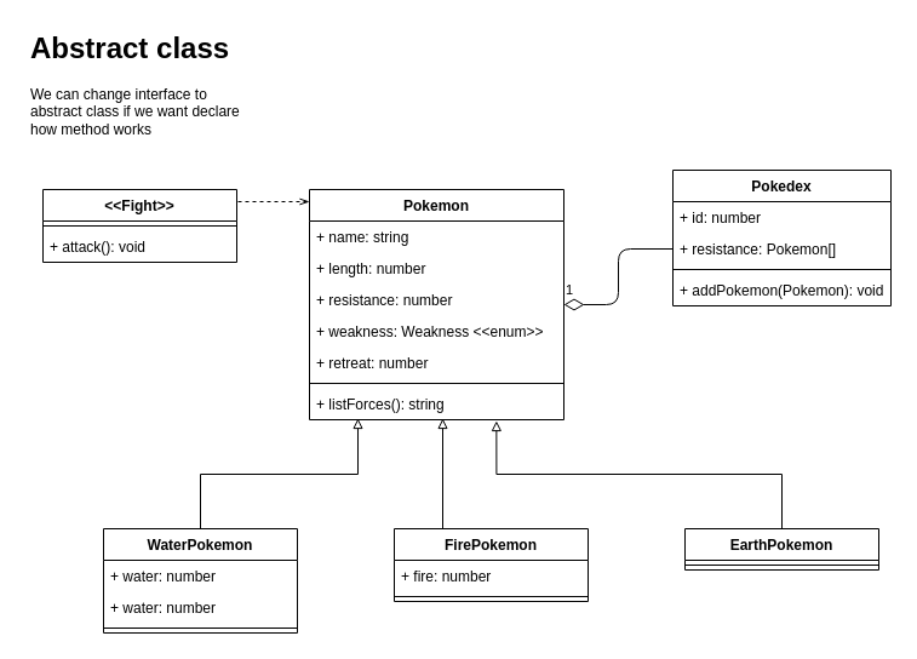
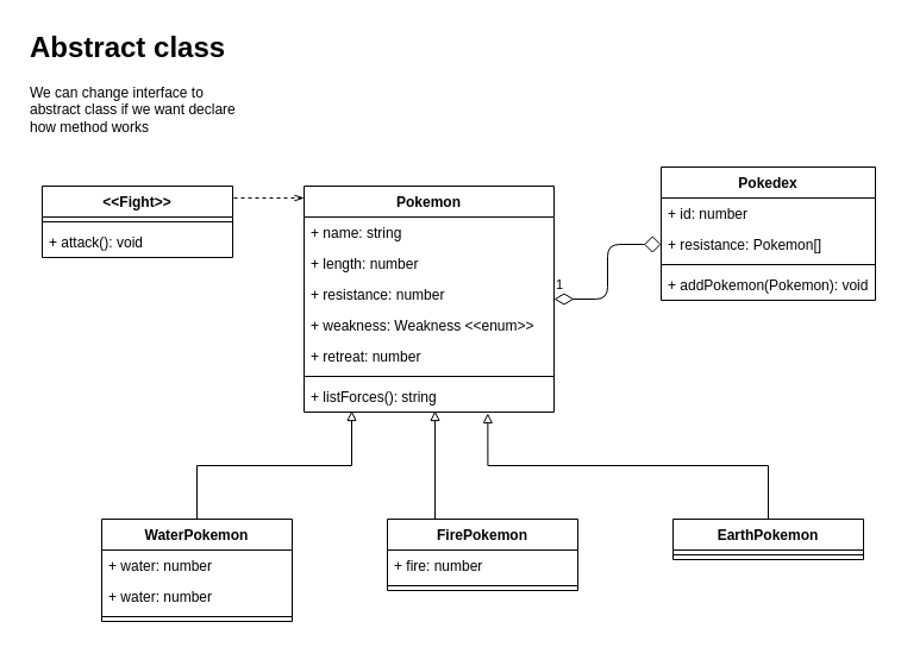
  <mxCell id="0" />
  <mxCell id="1" parent="0" />
  <mxCell id="2" value="Pokedex" style="swimlane;fontStyle=1;align=center;verticalAlign=top;childLayout=stackLayout;horizontal=1;startSize=26;horizontalStack=0;resizeParent=1;resizeParentMax=0;resizeLast=0;collapsible=1;marginBottom=0;" vertex="1" parent="1"><mxGeometry x="555" y="140" width="180" height="112" as="geometry" /></mxCell>
  <mxCell id="3" value="+ id: number" style="text;strokeColor=none;fillColor=none;align=left;verticalAlign=top;spacingLeft=4;spacingRight=4;overflow=hidden;rotatable=0;points=[[0,0.5],[1,0.5]];portConstraint=eastwest;" vertex="1" parent="2"><mxGeometry y="26" width="180" height="26" as="geometry" /></mxCell>
  <mxCell id="4" value="+ resistance: Pokemon[]" style="text;strokeColor=none;fillColor=none;align=left;verticalAlign=top;spacingLeft=4;spacingRight=4;overflow=hidden;rotatable=0;points=[[0,0.5],[1,0.5]];portConstraint=eastwest;" vertex="1" parent="2"><mxGeometry y="52" width="180" height="26" as="geometry" /></mxCell>
  <mxCell id="5" value="" style="line;strokeWidth=1;fillColor=none;align=left;verticalAlign=middle;spacingTop=-1;spacingLeft=3;spacingRight=3;rotatable=0;labelPosition=right;points=[];portConstraint=eastwest;" vertex="1" parent="2"><mxGeometry y="78" width="180" height="8" as="geometry" /></mxCell>
  <mxCell id="6" value="+ addPokemon(Pokemon): void" style="text;strokeColor=none;fillColor=none;align=left;verticalAlign=top;spacingLeft=4;spacingRight=4;overflow=hidden;rotatable=0;points=[[0,0.5],[1,0.5]];portConstraint=eastwest;" vertex="1" parent="2"><mxGeometry y="86" width="180" height="26" as="geometry" /></mxCell>
  <mxCell id="7" value="Pokemon" style="swimlane;fontStyle=1;align=center;verticalAlign=top;childLayout=stackLayout;horizontal=1;startSize=26;horizontalStack=0;resizeParent=1;resizeParentMax=0;resizeLast=0;collapsible=1;marginBottom=0;" vertex="1" parent="1"><mxGeometry x="255" y="156" width="210" height="190" as="geometry" /></mxCell>
  <mxCell id="8" value="+ name: string" style="text;strokeColor=none;fillColor=none;align=left;verticalAlign=top;spacingLeft=4;spacingRight=4;overflow=hidden;rotatable=0;points=[[0,0.5],[1,0.5]];portConstraint=eastwest;" vertex="1" parent="7"><mxGeometry y="26" width="210" height="26" as="geometry" /></mxCell>
  <mxCell id="9" value="+ length: number" style="text;strokeColor=none;fillColor=none;align=left;verticalAlign=top;spacingLeft=4;spacingRight=4;overflow=hidden;rotatable=0;points=[[0,0.5],[1,0.5]];portConstraint=eastwest;" vertex="1" parent="7"><mxGeometry y="52" width="210" height="26" as="geometry" /></mxCell>
  <mxCell id="10" value="+ resistance: number" style="text;strokeColor=none;fillColor=none;align=left;verticalAlign=top;spacingLeft=4;spacingRight=4;overflow=hidden;rotatable=0;points=[[0,0.5],[1,0.5]];portConstraint=eastwest;" vertex="1" parent="7"><mxGeometry y="78" width="210" height="26" as="geometry" /></mxCell>
  <mxCell id="11" value="+ weakness: Weakness &lt;&lt;enum&gt;&gt;" style="text;strokeColor=none;fillColor=none;align=left;verticalAlign=top;spacingLeft=4;spacingRight=4;overflow=hidden;rotatable=0;points=[[0,0.5],[1,0.5]];portConstraint=eastwest;" vertex="1" parent="7"><mxGeometry y="104" width="210" height="26" as="geometry" /></mxCell>
  <mxCell id="12" value="+ retreat: number" style="text;strokeColor=none;fillColor=none;align=left;verticalAlign=top;spacingLeft=4;spacingRight=4;overflow=hidden;rotatable=0;points=[[0,0.5],[1,0.5]];portConstraint=eastwest;" vertex="1" parent="7"><mxGeometry y="130" width="210" height="26" as="geometry" /></mxCell>
  <mxCell id="13" value="" style="line;strokeWidth=1;fillColor=none;align=left;verticalAlign=middle;spacingTop=-1;spacingLeft=3;spacingRight=3;rotatable=0;labelPosition=right;points=[];portConstraint=eastwest;" vertex="1" parent="7"><mxGeometry y="156" width="210" height="8" as="geometry" /></mxCell>
  <mxCell id="14" value="+ listForces(): string" style="text;strokeColor=none;fillColor=none;align=left;verticalAlign=top;spacingLeft=4;spacingRight=4;overflow=hidden;rotatable=0;points=[[0,0.5],[1,0.5]];portConstraint=eastwest;" vertex="1" parent="7"><mxGeometry y="164" width="210" height="26" as="geometry" /></mxCell>
- <mxCell id="15" value="1" style="endArrow=none;html=1;endSize=12;startArrow=diamondThin;startSize=14;startFill=0;edgeStyle=orthogonalEdgeStyle;align=left;verticalAlign=bottom;endFill=0;" edge="1" parent="1" source="7" target="4"><mxGeometry x="-1" y="3" relative="1" as="geometry"><mxPoint x="415" y="336" as="sourcePoint" /><mxPoint x="575" y="336" as="targetPoint" /></mxGeometry></mxCell>
+ <mxCell id="15" value="1" style="endArrow=diamond;html=1;endSize=12;startArrow=diamondThin;startSize=14;startFill=0;edgeStyle=orthogonalEdgeStyle;align=left;verticalAlign=bottom;endFill=0;" edge="1" parent="1" source="7" target="4"><mxGeometry x="-1" y="3" relative="1" as="geometry"><mxPoint x="415" y="336" as="sourcePoint" /><mxPoint x="575" y="336" as="targetPoint" /></mxGeometry></mxCell>
  <mxCell id="16" style="edgeStyle=orthogonalEdgeStyle;rounded=0;orthogonalLoop=1;jettySize=auto;html=1;exitX=0.5;exitY=0;exitDx=0;exitDy=0;endArrow=block;endFill=0;" edge="1" parent="1" source="17"><mxGeometry relative="1" as="geometry"><mxPoint x="295" y="345" as="targetPoint" /><Array as="points"><mxPoint x="165" y="391" /><mxPoint x="295" y="391" /><mxPoint x="295" y="345" /></Array></mxGeometry></mxCell>
  <mxCell id="17" value="WaterPokemon" style="swimlane;fontStyle=1;align=center;verticalAlign=top;childLayout=stackLayout;horizontal=1;startSize=26;horizontalStack=0;resizeParent=1;resizeParentMax=0;resizeLast=0;collapsible=1;marginBottom=0;" vertex="1" parent="1"><mxGeometry x="85" y="436" width="160" height="86" as="geometry" /></mxCell>
  <mxCell id="18" value="+ water: number" style="text;strokeColor=none;fillColor=none;align=left;verticalAlign=top;spacingLeft=4;spacingRight=4;overflow=hidden;rotatable=0;points=[[0,0.5],[1,0.5]];portConstraint=eastwest;" vertex="1" parent="17"><mxGeometry y="26" width="160" height="26" as="geometry" /></mxCell>
  <mxCell id="19" value="+ water: number" style="text;strokeColor=none;fillColor=none;align=left;verticalAlign=top;spacingLeft=4;spacingRight=4;overflow=hidden;rotatable=0;points=[[0,0.5],[1,0.5]];portConstraint=eastwest;" vertex="1" parent="17"><mxGeometry y="52" width="160" height="26" as="geometry" /></mxCell>
  <mxCell id="20" value="" style="line;strokeWidth=1;fillColor=none;align=left;verticalAlign=middle;spacingTop=-1;spacingLeft=3;spacingRight=3;rotatable=0;labelPosition=right;points=[];portConstraint=eastwest;" vertex="1" parent="17"><mxGeometry y="78" width="160" height="8" as="geometry" /></mxCell>
  <mxCell id="21" style="edgeStyle=orthogonalEdgeStyle;rounded=0;orthogonalLoop=1;jettySize=auto;html=1;exitX=0.5;exitY=0;exitDx=0;exitDy=0;endArrow=block;endFill=0;" edge="1" parent="1" source="22"><mxGeometry relative="1" as="geometry"><mxPoint x="365" y="345" as="targetPoint" /><Array as="points"><mxPoint x="365" y="436" /><mxPoint x="365" y="345" /></Array></mxGeometry></mxCell>
  <mxCell id="22" value="FirePokemon" style="swimlane;fontStyle=1;align=center;verticalAlign=top;childLayout=stackLayout;horizontal=1;startSize=26;horizontalStack=0;resizeParent=1;resizeParentMax=0;resizeLast=0;collapsible=1;marginBottom=0;" vertex="1" parent="1"><mxGeometry x="325" y="436" width="160" height="60" as="geometry" /></mxCell>
  <mxCell id="23" value="+ fire: number" style="text;strokeColor=none;fillColor=none;align=left;verticalAlign=top;spacingLeft=4;spacingRight=4;overflow=hidden;rotatable=0;points=[[0,0.5],[1,0.5]];portConstraint=eastwest;" vertex="1" parent="22"><mxGeometry y="26" width="160" height="26" as="geometry" /></mxCell>
  <mxCell id="24" value="" style="line;strokeWidth=1;fillColor=none;align=left;verticalAlign=middle;spacingTop=-1;spacingLeft=3;spacingRight=3;rotatable=0;labelPosition=right;points=[];portConstraint=eastwest;" vertex="1" parent="22"><mxGeometry y="52" width="160" height="8" as="geometry" /></mxCell>
  <mxCell id="25" style="edgeStyle=orthogonalEdgeStyle;rounded=0;orthogonalLoop=1;jettySize=auto;html=1;exitX=0.5;exitY=0;exitDx=0;exitDy=0;entryX=0.735;entryY=1.038;entryDx=0;entryDy=0;entryPerimeter=0;endArrow=block;endFill=0;" edge="1" parent="1" source="26" target="14"><mxGeometry relative="1" as="geometry" /></mxCell>
  <mxCell id="26" value="EarthPokemon" style="swimlane;fontStyle=1;align=center;verticalAlign=top;childLayout=stackLayout;horizontal=1;startSize=26;horizontalStack=0;resizeParent=1;resizeParentMax=0;resizeLast=0;collapsible=1;marginBottom=0;" vertex="1" parent="1"><mxGeometry x="565" y="436" width="160" height="34" as="geometry" /></mxCell>
  <mxCell id="27" value="" style="line;strokeWidth=1;fillColor=none;align=left;verticalAlign=middle;spacingTop=-1;spacingLeft=3;spacingRight=3;rotatable=0;labelPosition=right;points=[];portConstraint=eastwest;" vertex="1" parent="26"><mxGeometry y="26" width="160" height="8" as="geometry" /></mxCell>
  <mxCell id="28" style="edgeStyle=orthogonalEdgeStyle;rounded=0;orthogonalLoop=1;jettySize=auto;html=1;exitX=1;exitY=0.25;exitDx=0;exitDy=0;endArrow=openThin;endFill=0;dashed=1;" edge="1" parent="1" source="29"><mxGeometry relative="1" as="geometry"><mxPoint x="255" y="166" as="targetPoint" /><Array as="points"><mxPoint x="195" y="166" /><mxPoint x="255" y="166" /></Array></mxGeometry></mxCell>
  <mxCell id="29" value="&lt;&lt;Fight&gt;&gt;" style="swimlane;fontStyle=1;align=center;verticalAlign=top;childLayout=stackLayout;horizontal=1;startSize=26;horizontalStack=0;resizeParent=1;resizeParentMax=0;resizeLast=0;collapsible=1;marginBottom=0;" vertex="1" parent="1"><mxGeometry x="35" y="156" width="160" height="60" as="geometry" /></mxCell>
  <mxCell id="30" value="" style="line;strokeWidth=1;fillColor=none;align=left;verticalAlign=middle;spacingTop=-1;spacingLeft=3;spacingRight=3;rotatable=0;labelPosition=right;points=[];portConstraint=eastwest;" vertex="1" parent="29"><mxGeometry y="26" width="160" height="8" as="geometry" /></mxCell>
  <mxCell id="31" value="+ attack(): void" style="text;strokeColor=none;fillColor=none;align=left;verticalAlign=top;spacingLeft=4;spacingRight=4;overflow=hidden;rotatable=0;points=[[0,0.5],[1,0.5]];portConstraint=eastwest;" vertex="1" parent="29"><mxGeometry y="34" width="160" height="26" as="geometry" /></mxCell>
  <mxCell id="32" value="&lt;h1&gt;Abstract class&lt;/h1&gt;&lt;p&gt;We can change interface to abstract class if we want declare how method works&lt;/p&gt;" style="text;html=1;strokeColor=none;fillColor=none;spacing=5;spacingTop=-20;whiteSpace=wrap;overflow=hidden;rounded=0;" vertex="1" parent="1"><mxGeometry x="20" y="20" width="190" height="120" as="geometry" /></mxCell>
